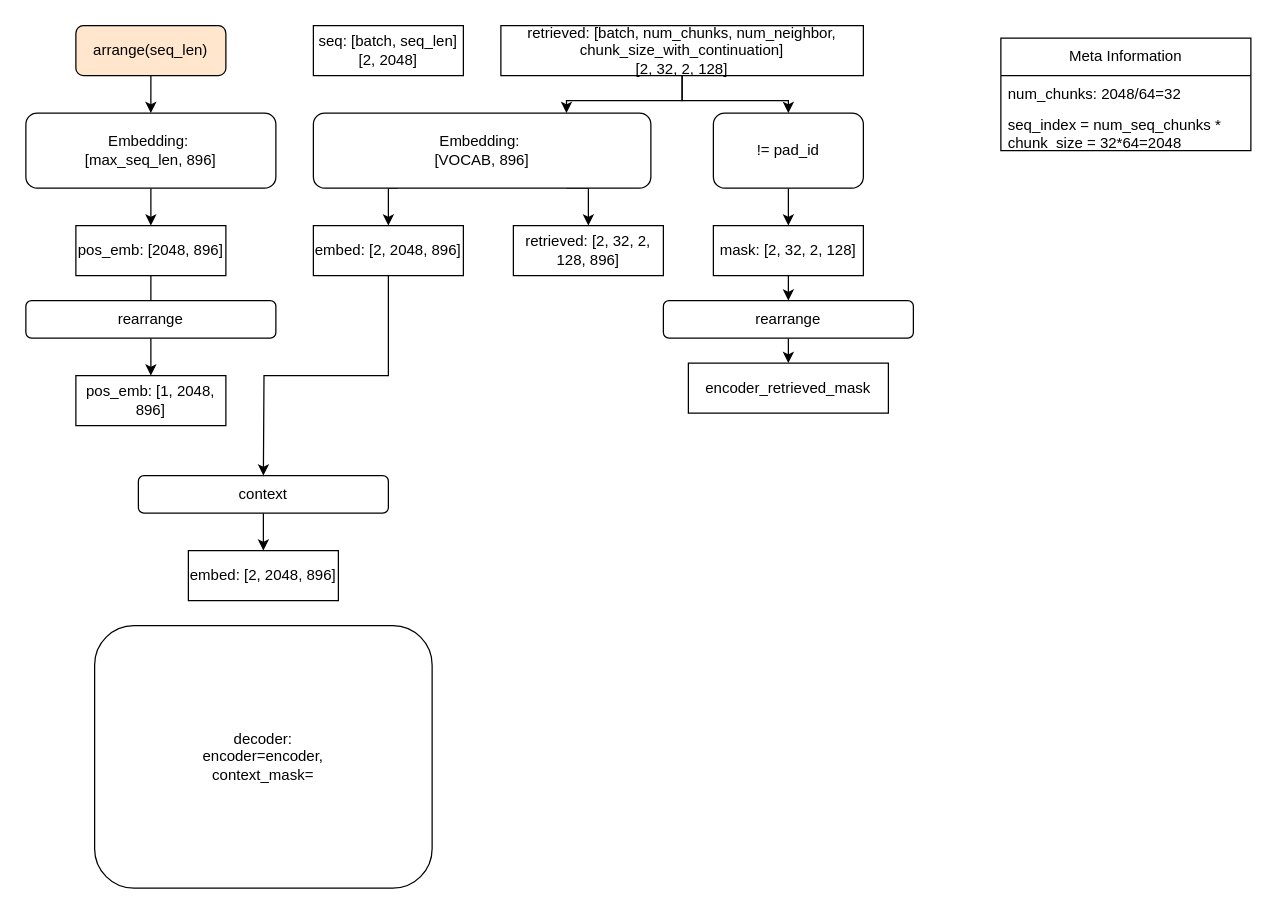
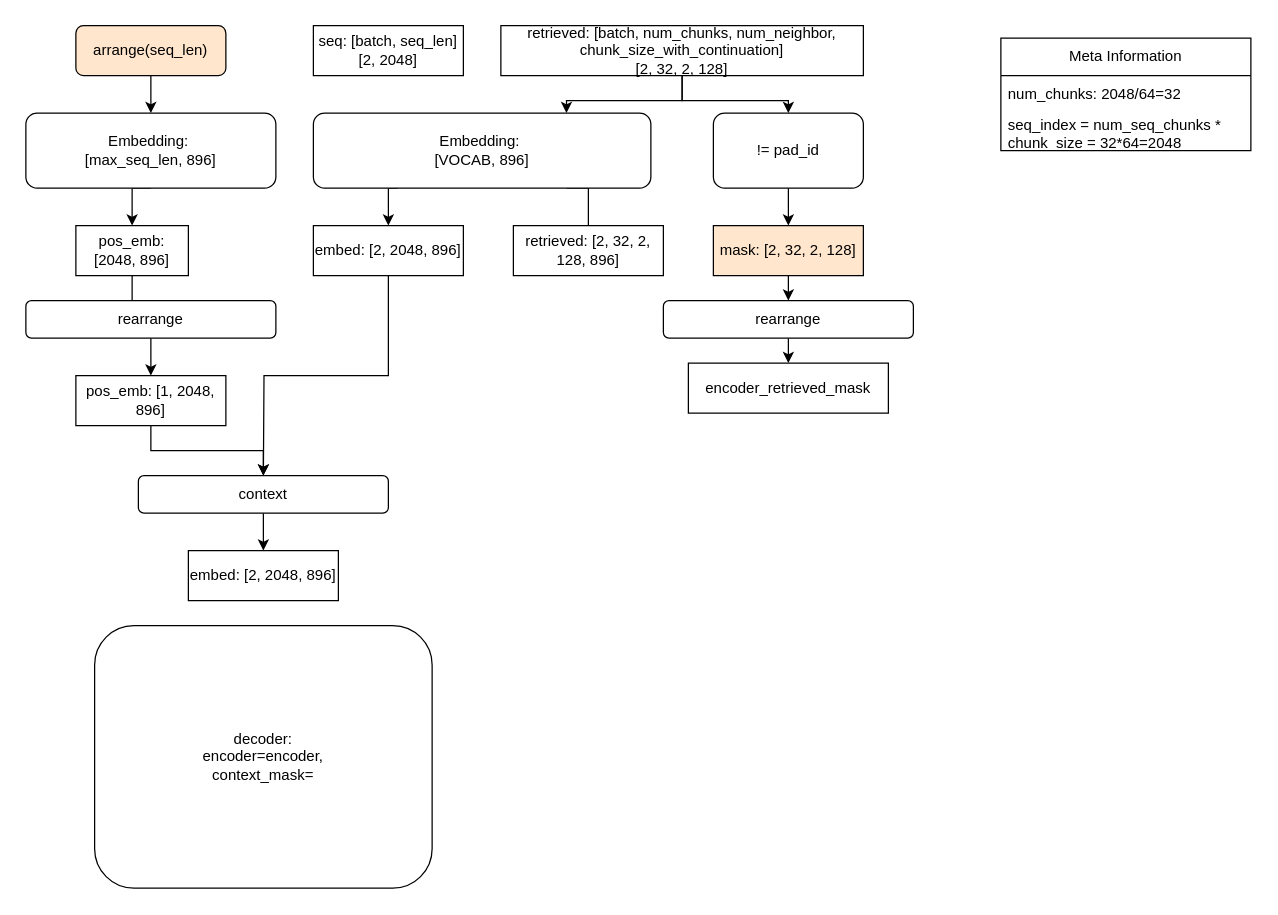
  <mxCell id="0" />
  <mxCell id="1" parent="0" />
  <mxCell id="2" value="seq: [batch, seq_len]&lt;br&gt;[2, 2048]" style="rounded=0;whiteSpace=wrap;html=1;" vertex="1" parent="1"><mxGeometry x="250" y="20" width="120" height="40" as="geometry" /></mxCell>
  <mxCell id="3" style="edgeStyle=orthogonalEdgeStyle;rounded=0;orthogonalLoop=1;jettySize=auto;html=1;exitX=0.5;exitY=1;exitDx=0;exitDy=0;" edge="1" parent="1" source="4"><mxGeometry relative="1" as="geometry"><mxPoint x="210" y="380" as="targetPoint" /></mxGeometry></mxCell>
  <mxCell id="4" value="embed: [2, 2048, 896]" style="rounded=0;whiteSpace=wrap;html=1;" vertex="1" parent="1"><mxGeometry x="250" y="180" width="120" height="40" as="geometry" /></mxCell>
  <mxCell id="5" style="edgeStyle=orthogonalEdgeStyle;rounded=0;orthogonalLoop=1;jettySize=auto;html=1;exitX=0.25;exitY=1;exitDx=0;exitDy=0;entryX=0.5;entryY=0;entryDx=0;entryDy=0;" edge="1" parent="1" source="7" target="4"><mxGeometry relative="1" as="geometry" /></mxCell>
- <mxCell id="6" style="edgeStyle=orthogonalEdgeStyle;rounded=0;orthogonalLoop=1;jettySize=auto;html=1;exitX=0.75;exitY=1;exitDx=0;exitDy=0;entryX=0.5;entryY=0;entryDx=0;entryDy=0;" edge="1" parent="1" source="7" target="18"><mxGeometry relative="1" as="geometry" /></mxCell>
+ <mxCell id="6" style="edgeStyle=orthogonalEdgeStyle;rounded=0;orthogonalLoop=1;jettySize=auto;html=1;exitX=0.75;exitY=1;exitDx=0;exitDy=0;entryX=0.5;entryY=0;entryDx=0;entryDy=0;endArrow=none;" edge="1" parent="1" source="7" target="18"><mxGeometry relative="1" as="geometry" /></mxCell>
  <mxCell id="7" value="Embedding:&amp;nbsp;&lt;br&gt;[VOCAB, 896]" style="rounded=1;whiteSpace=wrap;html=1;" vertex="1" parent="1"><mxGeometry x="250" y="90" width="270" height="60" as="geometry" /></mxCell>
  <mxCell id="8" style="edgeStyle=orthogonalEdgeStyle;rounded=0;orthogonalLoop=1;jettySize=auto;html=1;exitX=0.5;exitY=1;exitDx=0;exitDy=0;" edge="1" parent="1" source="10" target="12"><mxGeometry relative="1" as="geometry" /></mxCell>
  <mxCell id="9" style="edgeStyle=orthogonalEdgeStyle;rounded=0;orthogonalLoop=1;jettySize=auto;html=1;exitX=0.5;exitY=1;exitDx=0;exitDy=0;entryX=0.75;entryY=0;entryDx=0;entryDy=0;" edge="1" parent="1" source="10" target="7"><mxGeometry relative="1" as="geometry" /></mxCell>
  <mxCell id="10" value="retrieved: [batch, num_chunks, num_neighbor, chunk_size_with_continuation]&lt;br&gt;[2, 32, 2, 128]" style="rounded=0;whiteSpace=wrap;html=1;" vertex="1" parent="1"><mxGeometry x="400" y="20" width="290" height="40" as="geometry" /></mxCell>
  <mxCell id="11" style="edgeStyle=orthogonalEdgeStyle;rounded=0;orthogonalLoop=1;jettySize=auto;html=1;exitX=0.5;exitY=1;exitDx=0;exitDy=0;entryX=0.5;entryY=0;entryDx=0;entryDy=0;" edge="1" parent="1" source="12" target="14"><mxGeometry relative="1" as="geometry" /></mxCell>
  <mxCell id="12" value="!= pad_id" style="rounded=1;whiteSpace=wrap;html=1;" vertex="1" parent="1"><mxGeometry x="570" y="90" width="120" height="60" as="geometry" /></mxCell>
  <mxCell id="13" style="edgeStyle=orthogonalEdgeStyle;rounded=0;orthogonalLoop=1;jettySize=auto;html=1;exitX=0.5;exitY=1;exitDx=0;exitDy=0;entryX=0.5;entryY=0;entryDx=0;entryDy=0;" edge="1" parent="1" source="14" target="33"><mxGeometry relative="1" as="geometry" /></mxCell>
- <mxCell id="14" value="mask: [2, 32, 2, 128]" style="rounded=0;whiteSpace=wrap;html=1;" vertex="1" parent="1"><mxGeometry x="570" y="180" width="120" height="40" as="geometry" /></mxCell>
+ <mxCell id="14" value="mask: [2, 32, 2, 128]" style="rounded=0;whiteSpace=wrap;html=1;fillColor=#ffe6cc;" vertex="1" parent="1"><mxGeometry x="570" y="180" width="120" height="40" as="geometry" /></mxCell>
  <mxCell id="15" value="Meta Information" style="swimlane;fontStyle=0;childLayout=stackLayout;horizontal=1;startSize=30;horizontalStack=0;resizeParent=1;resizeParentMax=0;resizeLast=0;collapsible=1;marginBottom=0;whiteSpace=wrap;html=1;" vertex="1" parent="1"><mxGeometry x="800" y="30" width="200" height="90" as="geometry" /></mxCell>
  <mxCell id="16" value="num_chunks: 2048/64=32" style="text;strokeColor=none;fillColor=none;align=left;verticalAlign=middle;spacingLeft=4;spacingRight=4;overflow=hidden;points=[[0,0.5],[1,0.5]];portConstraint=eastwest;rotatable=0;whiteSpace=wrap;html=1;" vertex="1" parent="15"><mxGeometry y="30" width="200" height="30" as="geometry" /></mxCell>
  <mxCell id="17" value="seq_index = num_seq_chunks * chunk_size = 32*64=2048" style="text;strokeColor=none;fillColor=none;align=left;verticalAlign=middle;spacingLeft=4;spacingRight=4;overflow=hidden;points=[[0,0.5],[1,0.5]];portConstraint=eastwest;rotatable=0;whiteSpace=wrap;html=1;" vertex="1" parent="15"><mxGeometry y="60" width="200" height="30" as="geometry" /></mxCell>
  <mxCell id="18" value="retrieved: [2, 32, 2, 128, 896]" style="rounded=0;whiteSpace=wrap;html=1;" vertex="1" parent="1"><mxGeometry x="410" y="180" width="120" height="40" as="geometry" /></mxCell>
  <mxCell id="19" value="" style="edgeStyle=orthogonalEdgeStyle;rounded=0;orthogonalLoop=1;jettySize=auto;html=1;" edge="1" parent="1" source="20" target="22"><mxGeometry relative="1" as="geometry" /></mxCell>
  <mxCell id="20" value="arrange(seq_len)" style="rounded=1;whiteSpace=wrap;html=1;fillColor=#ffe6cc;" vertex="1" parent="1"><mxGeometry x="60" y="20" width="120" height="40" as="geometry" /></mxCell>
  <mxCell id="21" style="edgeStyle=orthogonalEdgeStyle;rounded=0;orthogonalLoop=1;jettySize=auto;html=1;exitX=0.5;exitY=1;exitDx=0;exitDy=0;entryX=0.5;entryY=0;entryDx=0;entryDy=0;" edge="1" parent="1" source="22" target="24"><mxGeometry relative="1" as="geometry" /></mxCell>
  <mxCell id="22" value="Embedding:&amp;nbsp;&lt;br&gt;[max_seq_len, 896]" style="rounded=1;whiteSpace=wrap;html=1;" vertex="1" parent="1"><mxGeometry x="20" y="90" width="200" height="60" as="geometry" /></mxCell>
  <mxCell id="23" value="" style="edgeStyle=orthogonalEdgeStyle;rounded=0;orthogonalLoop=1;jettySize=auto;html=1;" edge="1" parent="1" source="24" target="27"><mxGeometry relative="1" as="geometry" /></mxCell>
- <mxCell id="24" value="pos_emb: [2048, 896]" style="rounded=0;whiteSpace=wrap;html=1;" vertex="1" parent="1"><mxGeometry x="60" y="180" width="120" height="40" as="geometry" /></mxCell>
+ <mxCell id="24" value="pos_emb: [2048, 896]" style="rounded=0;whiteSpace=wrap;html=1;" vertex="1" parent="1"><mxGeometry x="60" y="180" width="90" height="40" as="geometry" /></mxCell>
  <mxCell id="25" value="rearrange" style="rounded=1;whiteSpace=wrap;html=1;" vertex="1" parent="1"><mxGeometry x="20" y="240" width="200" height="30" as="geometry" /></mxCell>
+ <mxCell id="26" style="edgeStyle=orthogonalEdgeStyle;rounded=0;orthogonalLoop=1;jettySize=auto;html=1;" edge="1" parent="1" source="27" target="29"><mxGeometry relative="1" as="geometry" /></mxCell>
  <mxCell id="27" value="pos_emb: [1, 2048, 896]" style="rounded=0;whiteSpace=wrap;html=1;" vertex="1" parent="1"><mxGeometry x="60" y="300" width="120" height="40" as="geometry" /></mxCell>
  <mxCell id="28" value="" style="edgeStyle=orthogonalEdgeStyle;rounded=0;orthogonalLoop=1;jettySize=auto;html=1;" edge="1" parent="1" source="29" target="30"><mxGeometry relative="1" as="geometry" /></mxCell>
  <mxCell id="29" value="context" style="rounded=1;whiteSpace=wrap;html=1;" vertex="1" parent="1"><mxGeometry x="110" y="380" width="200" height="30" as="geometry" /></mxCell>
  <mxCell id="30" value="embed: [2, 2048, 896]" style="rounded=0;whiteSpace=wrap;html=1;" vertex="1" parent="1"><mxGeometry x="150" y="440" width="120" height="40" as="geometry" /></mxCell>
  <mxCell id="31" value="decoder:&lt;br&gt;encoder=encoder,&lt;br&gt;context_mask=" style="rounded=1;whiteSpace=wrap;html=1;" vertex="1" parent="1"><mxGeometry x="75" y="500" width="270" height="210" as="geometry" /></mxCell>
  <mxCell id="32" style="edgeStyle=orthogonalEdgeStyle;rounded=0;orthogonalLoop=1;jettySize=auto;html=1;exitX=0.5;exitY=1;exitDx=0;exitDy=0;entryX=0.5;entryY=0;entryDx=0;entryDy=0;" edge="1" parent="1" source="33" target="34"><mxGeometry relative="1" as="geometry" /></mxCell>
  <mxCell id="33" value="rearrange" style="rounded=1;whiteSpace=wrap;html=1;" vertex="1" parent="1"><mxGeometry x="530" y="240" width="200" height="30" as="geometry" /></mxCell>
  <mxCell id="34" value="encoder_retrieved_mask" style="rounded=0;whiteSpace=wrap;html=1;" vertex="1" parent="1"><mxGeometry x="550" y="290" width="160" height="40" as="geometry" /></mxCell>
